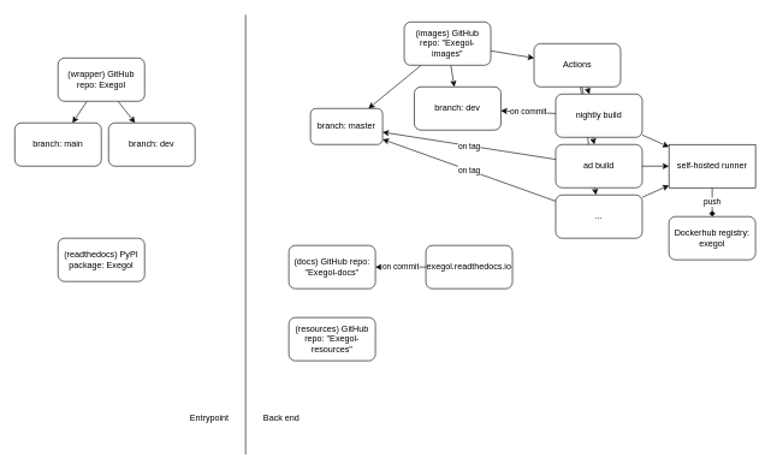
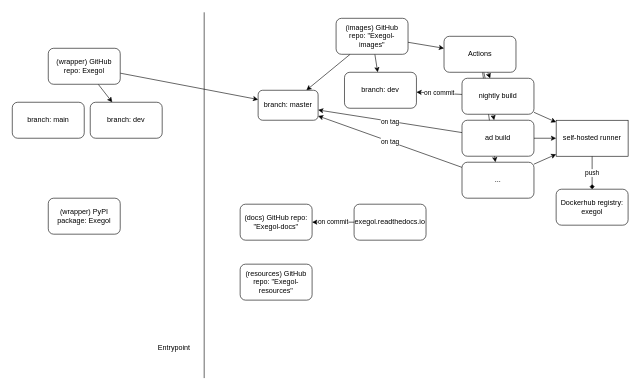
  <mxCell id="0" />
  <mxCell id="1" parent="0" />
- <mxCell id="2" style="edgeStyle=none;rounded=0;orthogonalLoop=1;jettySize=auto;html=1;" edge="1" parent="1" source="4" target="12"><mxGeometry relative="1" as="geometry" /></mxCell>
+ <mxCell id="2" style="edgeStyle=none;rounded=0;orthogonalLoop=1;jettySize=auto;html=1;" edge="1" parent="1" source="4" target="14"><mxGeometry relative="1" as="geometry" /></mxCell>
  <mxCell id="3" style="edgeStyle=none;rounded=0;orthogonalLoop=1;jettySize=auto;html=1;" edge="1" parent="1" source="4" target="13"><mxGeometry relative="1" as="geometry" /></mxCell>
  <mxCell id="4" value="(wrapper) GitHub repo: Exegol" style="rounded=1;whiteSpace=wrap;html=1;" vertex="1" parent="1"><mxGeometry x="80" y="80" width="120" height="60" as="geometry" /></mxCell>
- <mxCell id="5" value="(readthedocs) PyPI package: Exegol" style="rounded=1;whiteSpace=wrap;html=1;" vertex="1" parent="1"><mxGeometry x="80" y="330" width="120" height="60" as="geometry" /></mxCell>
+ <mxCell id="5" value="(wrapper) PyPI package: Exegol" style="rounded=1;whiteSpace=wrap;html=1;" vertex="1" parent="1"><mxGeometry x="80" y="330" width="120" height="60" as="geometry" /></mxCell>
  <mxCell id="6" style="edgeStyle=none;rounded=0;orthogonalLoop=1;jettySize=auto;html=1;" edge="1" parent="1" source="9" target="14"><mxGeometry relative="1" as="geometry" /></mxCell>
  <mxCell id="7" style="edgeStyle=none;rounded=0;orthogonalLoop=1;jettySize=auto;html=1;" edge="1" parent="1" source="9" target="15"><mxGeometry relative="1" as="geometry" /></mxCell>
  <mxCell id="8" style="edgeStyle=none;rounded=0;orthogonalLoop=1;jettySize=auto;html=1;" edge="1" parent="1" source="9" target="19"><mxGeometry relative="1" as="geometry" /></mxCell>
  <mxCell id="9" value="(images) GitHub repo: &quot;Exegol-images&quot;" style="rounded=1;whiteSpace=wrap;html=1;" vertex="1" parent="1"><mxGeometry x="560" y="30" width="120" height="60" as="geometry" /></mxCell>
  <mxCell id="10" value="push" style="edgeStyle=none;rounded=0;orthogonalLoop=1;jettySize=auto;html=1;endArrow=diamond;" edge="1" parent="1" source="11" target="33"><mxGeometry relative="1" as="geometry" /></mxCell>
  <mxCell id="11" value="self-hosted runner" style="whiteSpace=wrap;html=1;rounded=0;" vertex="1" parent="1"><mxGeometry x="927" y="200" width="120" height="60" as="geometry" /></mxCell>
  <mxCell id="12" value="branch: main" style="rounded=1;whiteSpace=wrap;html=1;" vertex="1" parent="1"><mxGeometry x="20" y="170" width="120" height="60" as="geometry" /></mxCell>
  <mxCell id="13" value="branch: dev" style="rounded=1;whiteSpace=wrap;html=1;" vertex="1" parent="1"><mxGeometry x="150" y="170" width="120" height="60" as="geometry" /></mxCell>
  <mxCell id="14" value="branch: master" style="rounded=1;whiteSpace=wrap;html=1;" vertex="1" parent="1"><mxGeometry x="430" y="150" width="100" height="50" as="geometry" /></mxCell>
  <mxCell id="15" value="branch: dev" style="rounded=1;whiteSpace=wrap;html=1;" vertex="1" parent="1"><mxGeometry x="574" y="120" width="120" height="60" as="geometry" /></mxCell>
  <mxCell id="16" style="edgeStyle=none;rounded=0;orthogonalLoop=1;jettySize=auto;html=1;" edge="1" parent="1" source="19" target="22"><mxGeometry relative="1" as="geometry" /></mxCell>
  <mxCell id="17" style="edgeStyle=none;rounded=0;orthogonalLoop=1;jettySize=auto;html=1;" edge="1" parent="1" source="19" target="25"><mxGeometry relative="1" as="geometry" /></mxCell>
  <mxCell id="18" style="edgeStyle=none;rounded=0;orthogonalLoop=1;jettySize=auto;html=1;" edge="1" parent="1" source="19" target="28"><mxGeometry relative="1" as="geometry" /></mxCell>
  <mxCell id="19" value="Actions" style="rounded=1;whiteSpace=wrap;html=1;" vertex="1" parent="1"><mxGeometry x="740" y="60" width="120" height="60" as="geometry" /></mxCell>
  <mxCell id="20" value="on commit" style="edgeStyle=none;rounded=0;orthogonalLoop=1;jettySize=auto;html=1;" edge="1" parent="1" source="22" target="15"><mxGeometry relative="1" as="geometry" /></mxCell>
  <mxCell id="21" style="edgeStyle=none;rounded=0;orthogonalLoop=1;jettySize=auto;html=1;" edge="1" parent="1" source="22" target="11"><mxGeometry relative="1" as="geometry" /></mxCell>
  <mxCell id="22" value="nightly build" style="rounded=1;whiteSpace=wrap;html=1;" vertex="1" parent="1"><mxGeometry x="770" y="130" width="120" height="60" as="geometry" /></mxCell>
  <mxCell id="23" value="on tag" style="edgeStyle=none;rounded=0;orthogonalLoop=1;jettySize=auto;html=1;" edge="1" parent="1" source="25" target="14"><mxGeometry relative="1" as="geometry" /></mxCell>
  <mxCell id="24" style="edgeStyle=none;rounded=0;orthogonalLoop=1;jettySize=auto;html=1;" edge="1" parent="1" source="25" target="11"><mxGeometry relative="1" as="geometry" /></mxCell>
  <mxCell id="25" value="ad build" style="rounded=1;whiteSpace=wrap;html=1;" vertex="1" parent="1"><mxGeometry x="770" y="200" width="120" height="60" as="geometry" /></mxCell>
  <mxCell id="26" value="on tag" style="edgeStyle=none;rounded=0;orthogonalLoop=1;jettySize=auto;html=1;" edge="1" parent="1" source="28" target="14"><mxGeometry relative="1" as="geometry" /></mxCell>
  <mxCell id="27" style="edgeStyle=none;rounded=0;orthogonalLoop=1;jettySize=auto;html=1;" edge="1" parent="1" source="28" target="11"><mxGeometry relative="1" as="geometry" /></mxCell>
  <mxCell id="28" value="..." style="rounded=1;whiteSpace=wrap;html=1;" vertex="1" parent="1"><mxGeometry x="770" y="270" width="120" height="60" as="geometry" /></mxCell>
  <mxCell id="29" value="(resources) GitHub repo: &quot;Exegol-resources&quot;" style="rounded=1;whiteSpace=wrap;html=1;" vertex="1" parent="1"><mxGeometry x="400" y="440" width="120" height="60" as="geometry" /></mxCell>
  <mxCell id="30" value="(docs) GitHub repo: &quot;Exegol-docs&quot;" style="rounded=1;whiteSpace=wrap;html=1;" vertex="1" parent="1"><mxGeometry x="400" y="340" width="120" height="60" as="geometry" /></mxCell>
  <mxCell id="31" value="on commit" style="edgeStyle=none;rounded=0;orthogonalLoop=1;jettySize=auto;html=1;" edge="1" parent="1" source="32" target="30"><mxGeometry relative="1" as="geometry" /></mxCell>
  <mxCell id="32" value="exegol.readthedocs.io" style="rounded=1;whiteSpace=wrap;html=1;" vertex="1" parent="1"><mxGeometry x="590" y="340" width="120" height="60" as="geometry" /></mxCell>
- <mxCell id="33" value="Dockerhub registry: exegol" style="rounded=1;whiteSpace=wrap;html=1;" vertex="1" parent="1"><mxGeometry x="927" y="300" width="120" height="60" as="geometry" /></mxCell>
+ <mxCell id="33" value="Dockerhub registry: exegol" style="rounded=1;whiteSpace=wrap;html=1;" vertex="1" parent="1"><mxGeometry x="927" y="315" width="120" height="60" as="geometry" /></mxCell>
  <mxCell id="34" value="" style="endArrow=none;html=1;rounded=0;" edge="1" parent="1"><mxGeometry width="50" height="50" relative="1" as="geometry"><mxPoint x="340" y="630" as="sourcePoint" /><mxPoint x="340" y="20" as="targetPoint" /></mxGeometry></mxCell>
  <mxCell id="35" value="Entrypoint" style="text;html=1;strokeColor=none;fillColor=none;align=center;verticalAlign=middle;whiteSpace=wrap;rounded=0;" vertex="1" parent="1"><mxGeometry x="260" y="565" width="60" height="30" as="geometry" /></mxCell>
- <mxCell id="36" value="Back end" style="text;html=1;strokeColor=none;fillColor=none;align=center;verticalAlign=middle;whiteSpace=wrap;rounded=0;" vertex="1" parent="1"><mxGeometry x="360" y="565" width="60" height="30" as="geometry" /></mxCell>
